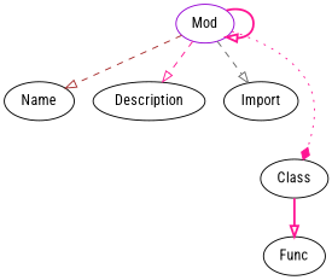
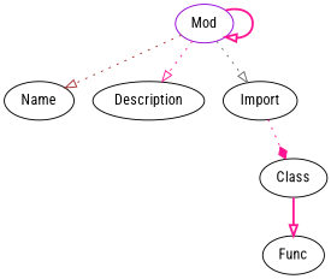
  digraph {
    fontname="Roboto Condensed"
    node [fontname="Roboto Condensed"]
    edge [arrowhead=onormal color=deeppink fontname="Roboto Condensed" style=bold]
    n1 [color=darkviolet label=Mod shape=oval]
    Name
    Description
    Import
    Class
    Func
    n1 -> n1
-   n1 -> Name [color=brown style=dashed]
-   n1 -> Description [style=dashed]
-   n1 -> Import [color=gray40 style=dashed]
-   n1 -> Class [arrowhead=diamond style=dotted]
+   n1 -> Name [color=brown style=dotted]
+   n1 -> Description [style=dotted]
+   n1 -> Import [color=gray40 style=dotted]
+   Import -> Class [arrowhead=diamond style=dotted]
    Class -> Func
  }
